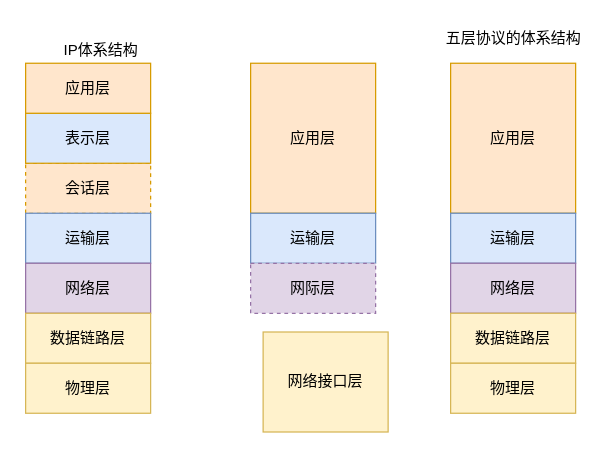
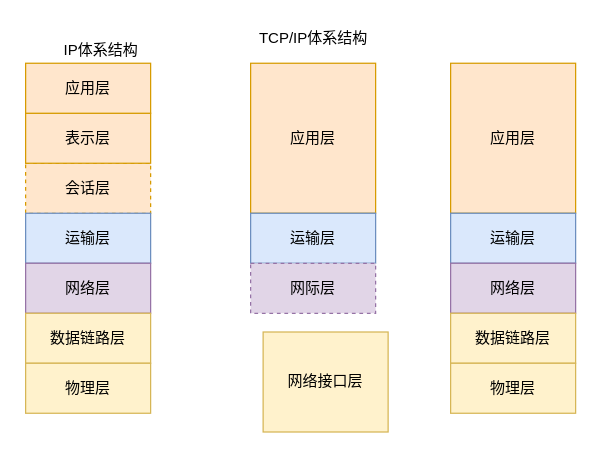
  <mxCell id="0" />
  <mxCell id="1" parent="0" />
  <mxCell id="2" value="会话层" style="rounded=0;whiteSpace=wrap;html=1;fillColor=#ffe6cc;strokeColor=#d79b00;dashed=1;" vertex="1" parent="1"><mxGeometry x="20" y="130" width="100" height="40" as="geometry" /></mxCell>
  <mxCell id="3" value="运输层" style="rounded=0;whiteSpace=wrap;html=1;fillColor=#dae8fc;strokeColor=#6c8ebf;" vertex="1" parent="1"><mxGeometry x="20" y="170" width="100" height="40" as="geometry" /></mxCell>
  <mxCell id="4" value="网络层" style="rounded=0;whiteSpace=wrap;html=1;fillColor=#e1d5e7;strokeColor=#9673a6;" vertex="1" parent="1"><mxGeometry x="20" y="210" width="100" height="40" as="geometry" /></mxCell>
  <mxCell id="5" value="数据链路层" style="rounded=0;whiteSpace=wrap;html=1;fillColor=#fff2cc;strokeColor=#d6b656;" vertex="1" parent="1"><mxGeometry x="20" y="250" width="100" height="40" as="geometry" /></mxCell>
  <mxCell id="6" value="物理层" style="rounded=0;whiteSpace=wrap;html=1;fillColor=#fff2cc;strokeColor=#d6b656;" vertex="1" parent="1"><mxGeometry x="20" y="290" width="100" height="40" as="geometry" /></mxCell>
  <mxCell id="7" value="应用层" style="rounded=0;whiteSpace=wrap;html=1;fillColor=#ffe6cc;strokeColor=#d79b00;" vertex="1" parent="1"><mxGeometry x="200" y="50" width="100" height="120" as="geometry" /></mxCell>
  <mxCell id="8" value="运输层" style="rounded=0;whiteSpace=wrap;html=1;fillColor=#dae8fc;strokeColor=#6c8ebf;" vertex="1" parent="1"><mxGeometry x="200" y="170" width="100" height="40" as="geometry" /></mxCell>
  <mxCell id="9" value="网际层" style="rounded=0;whiteSpace=wrap;html=1;fillColor=#e1d5e7;strokeColor=#9673a6;dashed=1;" vertex="1" parent="1"><mxGeometry x="200" y="210" width="100" height="40" as="geometry" /></mxCell>
  <mxCell id="10" value="网络接口层" style="rounded=0;whiteSpace=wrap;html=1;fillColor=#fff2cc;strokeColor=#d6b656;" vertex="1" parent="1"><mxGeometry x="210" y="265" width="100" height="80" as="geometry" /></mxCell>
- <mxCell id="11" value="表示层" style="rounded=0;whiteSpace=wrap;html=1;fillColor=#dae8fc;strokeColor=#d79b00;" vertex="1" parent="1"><mxGeometry x="20" y="90" width="100" height="40" as="geometry" /></mxCell>
+ <mxCell id="11" value="表示层" style="rounded=0;whiteSpace=wrap;html=1;fillColor=#ffe6cc;strokeColor=#d79b00;" vertex="1" parent="1"><mxGeometry x="20" y="90" width="100" height="40" as="geometry" /></mxCell>
  <mxCell id="12" value="应用层" style="rounded=0;whiteSpace=wrap;html=1;fillColor=#ffe6cc;strokeColor=#d79b00;" vertex="1" parent="1"><mxGeometry x="20" y="50" width="100" height="40" as="geometry" /></mxCell>
  <mxCell id="13" value="应用层" style="rounded=0;whiteSpace=wrap;html=1;fillColor=#ffe6cc;strokeColor=#d79b00;" vertex="1" parent="1"><mxGeometry x="360" y="50" width="100" height="120" as="geometry" /></mxCell>
  <mxCell id="14" value="运输层" style="rounded=0;whiteSpace=wrap;html=1;fillColor=#dae8fc;strokeColor=#6c8ebf;" vertex="1" parent="1"><mxGeometry x="360" y="170" width="100" height="40" as="geometry" /></mxCell>
  <mxCell id="15" value="网络层" style="rounded=0;whiteSpace=wrap;html=1;fillColor=#e1d5e7;strokeColor=#9673a6;" vertex="1" parent="1"><mxGeometry x="360" y="210" width="100" height="40" as="geometry" /></mxCell>
  <mxCell id="16" value="数据链路层" style="rounded=0;whiteSpace=wrap;html=1;fillColor=#fff2cc;strokeColor=#d6b656;" vertex="1" parent="1"><mxGeometry x="360" y="250" width="100" height="40" as="geometry" /></mxCell>
  <mxCell id="17" value="物理层" style="rounded=0;whiteSpace=wrap;html=1;fillColor=#fff2cc;strokeColor=#d6b656;" vertex="1" parent="1"><mxGeometry x="360" y="290" width="100" height="40" as="geometry" /></mxCell>
  <mxCell id="18" value="IP体系结构" style="text;html=1;align=center;verticalAlign=middle;resizable=0;points=[];autosize=1;strokeColor=none;fillColor=none;" vertex="1" parent="1"><mxGeometry x="30" y="30" width="100" height="20" as="geometry" /></mxCell>
- <mxCell id="20" value="五层协议的体系结构" style="text;html=1;align=center;verticalAlign=middle;resizable=0;points=[];autosize=1;strokeColor=none;fillColor=none;" vertex="1" parent="1"><mxGeometry x="350" y="20" width="120" height="20" as="geometry" /></mxCell>
+ <mxCell id="19" value="TCP/IP体系结构" style="text;html=1;align=center;verticalAlign=middle;resizable=0;points=[];autosize=1;strokeColor=none;fillColor=none;" vertex="1" parent="1"><mxGeometry x="200" y="20" width="100" height="20" as="geometry" /></mxCell>
